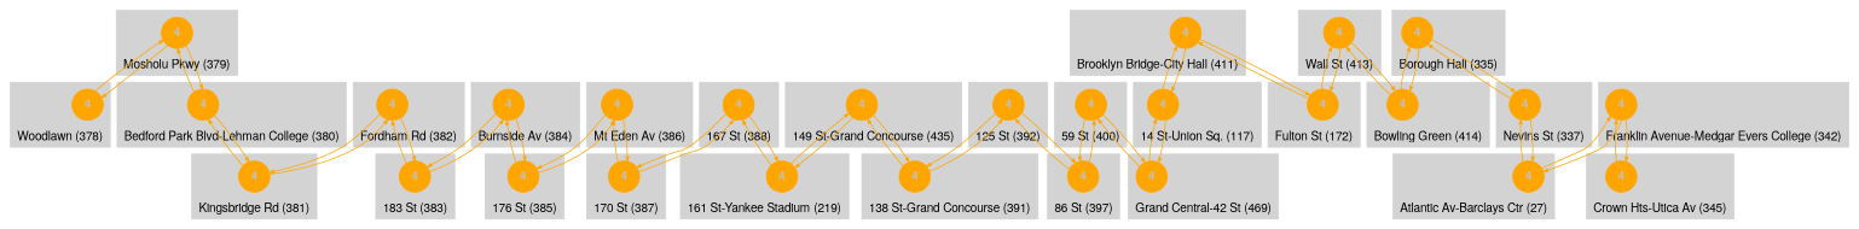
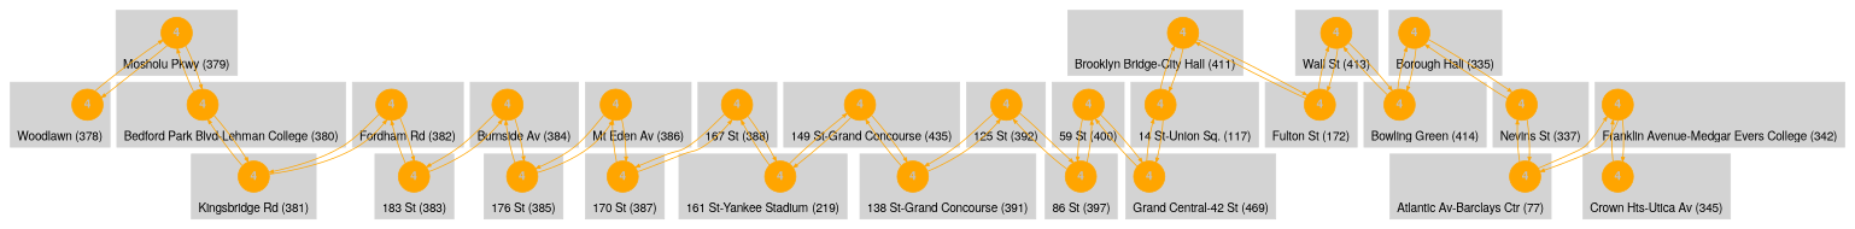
  digraph {
    fontname="Helvetica,Arial,sans-serif"
    node [color=orange fillcolor=orange fontcolor=gray fontname="Helvetica,Arial,sans-serif bold" labelloc=c penwidth=1 shape=circle style=filled]
    edge [arrowsize=0.5 color=orange fontcolor=orange fontname="Helvetica,Arial,sans-serif" fontsize=8 penwidth=1]
    n1 [label=4]
    n2 [label=4]
    n3 [label=4]
    n4 [label=4]
    n5 [label=4]
    n6 [label=4]
    n7 [label=4]
    n8 [label=4]
    n9 [label=4]
    n10 [label=4]
    n11 [label=4]
    n12 [label=4]
    n13 [label=4]
    n14 [label=4]
    n15 [label=4]
    n16 [label=4]
    n17 [label=4]
    n18 [label=4]
    n19 [label=4]
    n20 [label=4]
    n21 [label=4]
    n22 [label=4]
    n23 [label=4]
    n24 [label=4]
    n25 [label=4]
    n26 [label=4]
    n27 [label=4]
    n28 [label=4]
    subgraph cluster_1 {
      color=lightgrey
      label="Mosholu Pkwy (379)"
      labelloc=b
      style=filled
      n1
    }
    subgraph cluster_2 {
      color=lightgrey
      label="Woodlawn (378)"
      labelloc=b
      style=filled
      n2
    }
    subgraph cluster_3 {
      color=lightgrey
      label="Bedford Park Blvd-Lehman College (380)"
      labelloc=b
      style=filled
      n3
    }
    subgraph cluster_4 {
      color=lightgrey
      label="Kingsbridge Rd (381)"
      labelloc=b
      style=filled
      n4
    }
    subgraph cluster_5 {
      color=lightgrey
      label="Fordham Rd (382)"
      labelloc=b
      style=filled
      n5
    }
    subgraph cluster_6 {
      color=lightgrey
      label="183 St (383)"
      labelloc=b
      style=filled
      n6
    }
    subgraph cluster_7 {
      color=lightgrey
      label="Burnside Av (384)"
      labelloc=b
      style=filled
      n7
    }
    subgraph cluster_8 {
      color=lightgrey
      label="176 St (385)"
      labelloc=b
      style=filled
      n8
    }
    subgraph cluster_9 {
      color=lightgrey
      label="Mt Eden Av (386)"
      labelloc=b
      style=filled
      n9
    }
    subgraph cluster_10 {
      color=lightgrey
      label="170 St (387)"
      labelloc=b
      style=filled
      n10
    }
    subgraph cluster_11 {
      color=lightgrey
      label="167 St (388)"
      labelloc=b
      style=filled
      n11
    }
    subgraph cluster_12 {
      color=lightgrey
      label="Borough Hall (335)"
      labelloc=b
      style=filled
      n12
    }
    subgraph cluster_13 {
      color=lightgrey
      label="Nevins St (337)"
      labelloc=b
      style=filled
      n13
    }
    subgraph cluster_14 {
      color=lightgrey
      label="Franklin Avenue-Medgar Evers College (342)"
      labelloc=b
      style=filled
      n14
    }
    subgraph cluster_15 {
      color=lightgrey
      label="149 St-Grand Concourse (435)"
      labelloc=b
      style=filled
      n15
    }
    subgraph cluster_16 {
      color=lightgrey
      label="Crown Hts-Utica Av (345)"
      labelloc=b
      style=filled
      n16
    }
    subgraph cluster_17 {
      color=lightgrey
      label="138 St-Grand Concourse (391)"
      labelloc=b
      style=filled
      n17
    }
    subgraph cluster_18 {
      color=lightgrey
      label="Wall St (413)"
      labelloc=b
      style=filled
      n18
    }
    subgraph cluster_19 {
      color=lightgrey
      label="Bowling Green (414)"
      labelloc=b
      style=filled
      n19
    }
    subgraph cluster_20 {
      color=lightgrey
      label="125 St (392)"
      labelloc=b
      style=filled
      n20
    }
    subgraph cluster_21 {
      color=lightgrey
      label="86 St (397)"
      labelloc=b
      style=filled
      n21
    }
    subgraph cluster_22 {
      color=lightgrey
      label="59 St (400)"
      labelloc=b
      style=filled
      n22
    }
    subgraph cluster_23 {
      color=lightgrey
      label="Brooklyn Bridge-City Hall (411)"
      labelloc=b
      style=filled
      n23
    }
    subgraph cluster_24 {
      color=lightgrey
      label="Fulton St (172)"
      labelloc=b
      style=filled
      n24
    }
    subgraph cluster_25 {
      color=lightgrey
      label="161 St-Yankee Stadium (219)"
      labelloc=b
      style=filled
      n25
    }
    subgraph cluster_26 {
      color=lightgrey
-     label="Atlantic Av-Barclays Ctr (27)"
+     label="Atlantic Av-Barclays Ctr (77)"
      labelloc=b
      style=filled
      n26
    }
    subgraph cluster_27 {
      color=lightgrey
      label="14 St-Union Sq. (117)"
      labelloc=b
      style=filled
      n27
    }
    subgraph cluster_28 {
      color=lightgrey
      label="Grand Central-42 St (469)"
      labelloc=b
      style=filled
      n28
    }
    n1 -> n2
    n1 -> n3
    n2 -> n1
    n3 -> n1
    n3 -> n4
    n4 -> n3
    n4 -> n5
    n5 -> n4
    n5 -> n6
    n6 -> n5
    n6 -> n7
    n7 -> n6
    n7 -> n8
    n8 -> n7
    n8 -> n9
    n9 -> n8
    n9 -> n10
    n10 -> n9
    n10 -> n11
    n11 -> n10
    n11 -> n25
    n12 -> n13
    n12 -> n19
    n13 -> n12
    n13 -> n26
    n14 -> n16
    n14 -> n26
    n15 -> n17
    n15 -> n25
    n16 -> n14
    n17 -> n15
    n17 -> n20
    n18 -> n19
    n18 -> n24
    n19 -> n12
    n19 -> n18
    n20 -> n17
    n20 -> n21
    n21 -> n20
    n21 -> n22
    n22 -> n21
    n22 -> n28
    n23 -> n24
    n23 -> n27
    n24 -> n18
    n24 -> n23
    n25 -> n11
    n25 -> n15
    n26 -> n13
    n26 -> n14
    n27 -> n23
    n27 -> n28
    n28 -> n22
    n28 -> n27
  }
